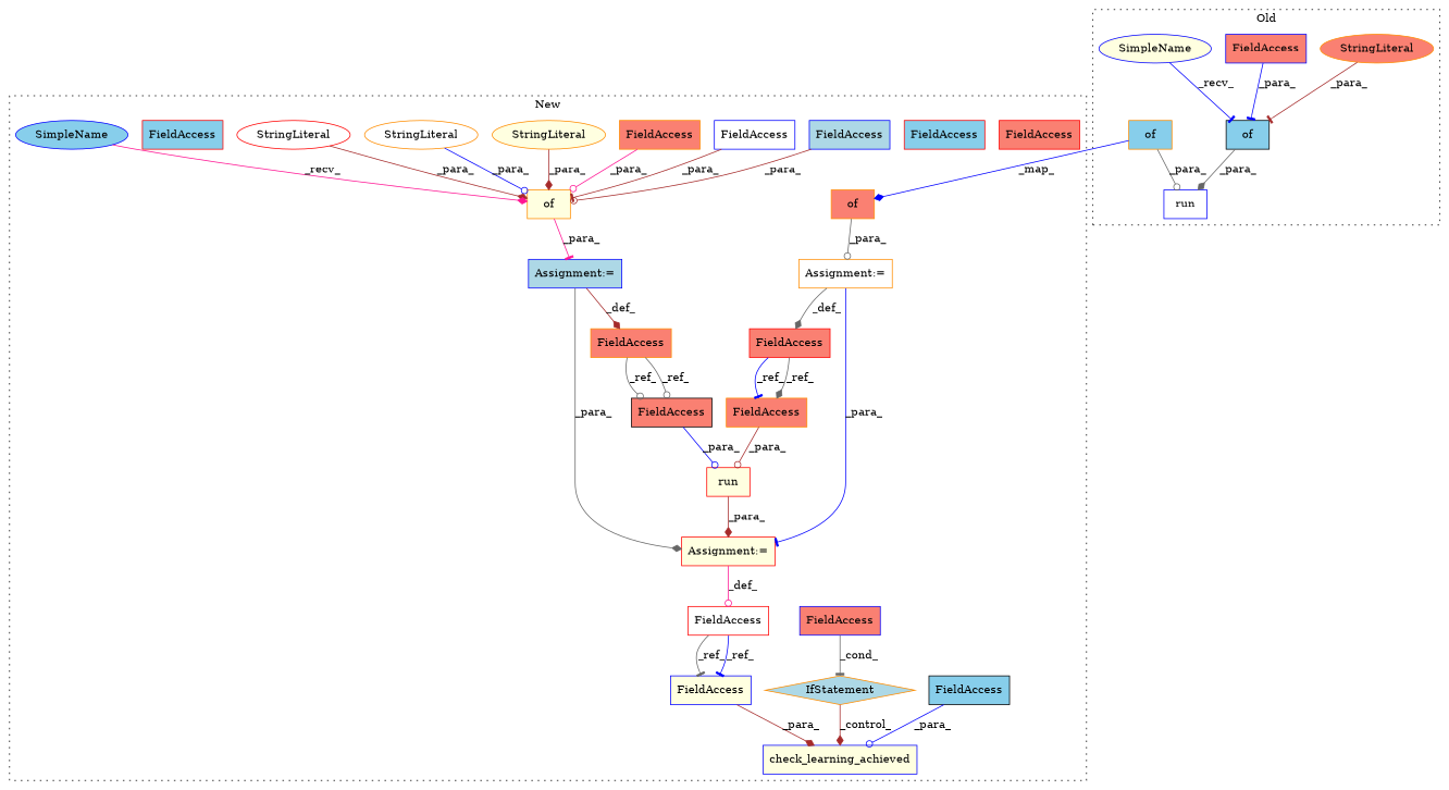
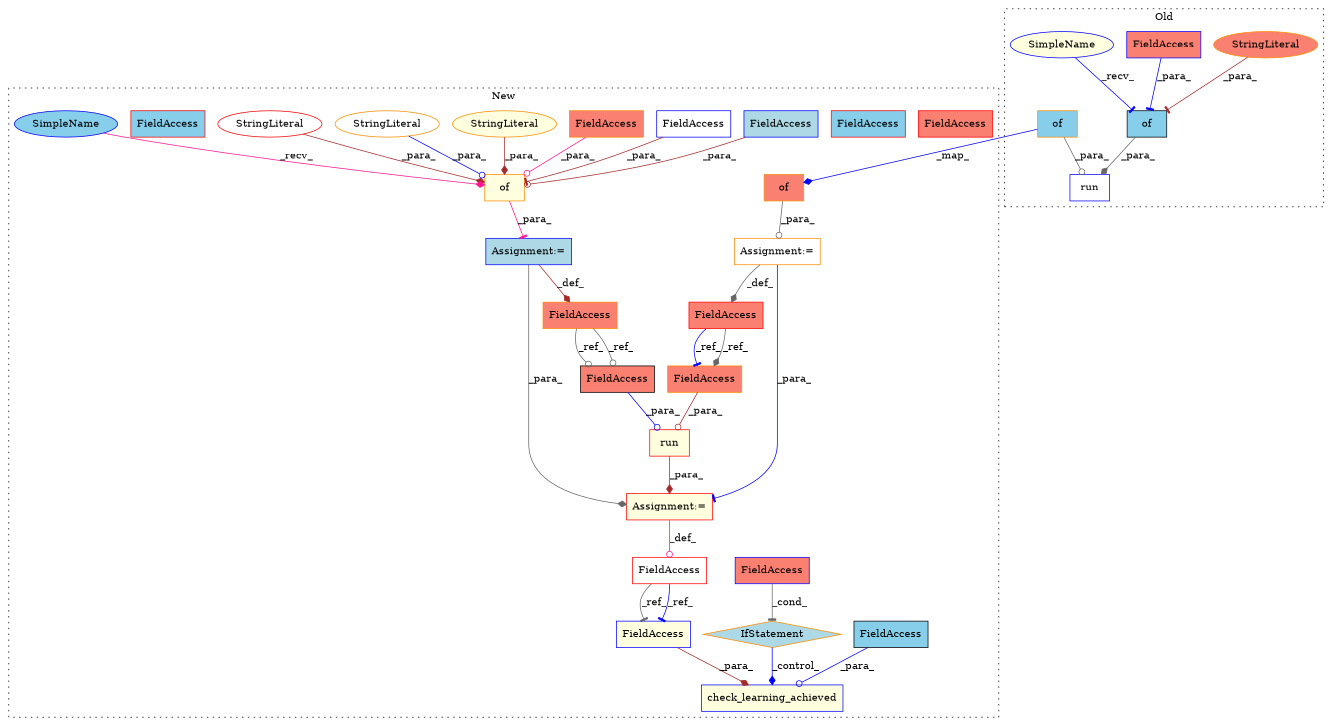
  digraph {
    node [a=22 l=4 s=1824 shape=box style=filled fillcolor=salmon color=darkorange]
    edge [color=gray40 arrowhead=diamond]
    n1 [a=32 l="4,1" label=run s="1332,1431" fillcolor=white color=blue]
    n2 [a=32 l="3,1" label=of s="1349,1393" fillcolor=skyblue color=black]
    n3 [a=45 l=21 label=StringLiteral s=1352 shape=ellipse]
    n4 [a=32 l="3,1" label=of s="1399,1430" fillcolor=skyblue]
    n5 [label=FieldAccess s=1374 color=blue]
    n6 [a=42 l=3 label=SimpleName s=1345 shape=ellipse fillcolor=lightyellow color=blue]
    n7 [a=32 l="24,1" label=check_learning_achieved s="1800,1848" fillcolor=lightyellow color=blue]
    n8 [l=7 label=FieldAccess s=1726 fillcolor=white color=red]
    n9 [label=FieldAccess s=1832 fillcolor=skyblue color=black]
    n10 [label=FieldAccess s=1776 color=blue]
    n11 [l=7 label=FieldAccess color=red]
    n12 [a=32 l="3,1" label=of s="1550,1666" fillcolor=lightyellow]
    n13 [label=FieldAccess s=1541]
    n14 [label=FieldAccess s=1759 fillcolor=skyblue color=red]
    n15 [label=FieldAccess s=1650 fillcolor=lightblue color=blue]
    n16 [label=FieldAccess s=1608 fillcolor=white color=blue]
    n17 [label=FieldAccess s=1574]
    n18 [a=25 l="4,2" label=IfStatement s="1772,1788" shape=diamond fillcolor=lightblue]
    n19 [a=32 l="4,1" label=run s="1739,1763" fillcolor=lightyellow color=red]
    n20 [l=6 label=FieldAccess s=1675 color=red]
    n21 [a=45 l=20 label=StringLiteral s=1553 shape=ellipse fillcolor=lightyellow]
    n22 [a=45 l=21 label=StringLiteral s=1628 shape=ellipse fillcolor=white]
    n23 [a=7 l=1 label="Assignment:=" s=1733 fillcolor=lightyellow color=red]
    n24 [a=7 l=1 label="Assignment:=" s=1545 fillcolor=lightblue color=blue]
    n25 [a=45 l=17 label=StringLiteral s=1590 shape=ellipse fillcolor=white color=red]
    n26 [a=32 l="3,1" label=of s="1686,1717"]
    n27 [l=6 label=FieldAccess s=1752 fillcolor=skyblue color=red]
    n28 [a=7 l=1 label="Assignment:=" s=1681 fillcolor=white]
    n29 [l=6 label=FieldAccess s=1752]
    n30 [label=FieldAccess s=1759 color=black]
    n31 [a=42 l=3 label=SimpleName s=1546 shape=ellipse fillcolor=skyblue color=blue]
    n32 [l=7 label=FieldAccess fillcolor=lightyellow color=blue]
    subgraph cluster_1 {
      label=Old
      style=dotted
      n1
      n2
      n3
      n4
      n5
      n6
    }
    subgraph cluster_2 {
      label=New
      style=dotted
      n7
      n8
      n9
      n10
      n11
      n12
      n13
      n14
      n15
      n16
      n17
      n18
      n19
      n20
      n21
      n22
      n23
      n24
      n25
      n26
      n27
      n28
      n29
      n30
      n31
      n32
    }
    n2 -> n1 [label=_para_]
    n3 -> n2 [label=_para_ color=brown arrowhead=tee]
    n4 -> n1 [label=_para_ arrowhead=odot]
    n4 -> n26 [label=_map_ color=blue]
    n5 -> n2 [label=_para_ color=blue arrowhead=tee]
    n6 -> n2 [label=_recv_ color=blue arrowhead=tee]
    n8 -> n32 [label=_ref_ arrowhead=tee]
    n8 -> n32 [label=_ref_ color=blue arrowhead=tee]
    n9 -> n7 [label=_para_ color=blue arrowhead=odot]
    n10 -> n18 [label=_cond_ arrowhead=tee]
    n12 -> n24 [label=_para_ color=deeppink arrowhead=tee]
    n13 -> n30 [label=_ref_ arrowhead=odot]
    n13 -> n30 [label=_ref_ arrowhead=odot]
    n15 -> n12 [label=_para_ color=brown arrowhead=odot]
    n16 -> n12 [label=_para_ color=brown arrowhead=tee]
    n17 -> n12 [label=_para_ color=deeppink arrowhead=odot]
-   n18 -> n7 [label=_control_ color=brown]
+   n18 -> n7 [label=_control_ color=blue]
    n19 -> n23 [label=_para_ color=brown]
    n20 -> n29 [label=_ref_ color=blue arrowhead=tee]
    n20 -> n29 [label=_ref_]
    n21 -> n12 [label=_para_ color=brown]
    n22 -> n12 [label=_para_ color=blue arrowhead=odot]
    n23 -> n8 [label=_def_ color=deeppink arrowhead=odot]
    n24 -> n13 [label=_def_ color=brown]
    n24 -> n23 [label=_para_]
    n25 -> n12 [label=_para_ color=brown]
    n26 -> n28 [label=_para_ arrowhead=odot]
    n28 -> n20 [label=_def_]
    n28 -> n23 [label=_para_ color=blue arrowhead=tee]
    n29 -> n19 [label=_para_ color=brown arrowhead=odot]
    n30 -> n19 [label=_para_ color=blue arrowhead=odot]
    n31 -> n12 [label=_recv_ color=deeppink]
    n32 -> n7 [label=_para_ color=brown]
  }
